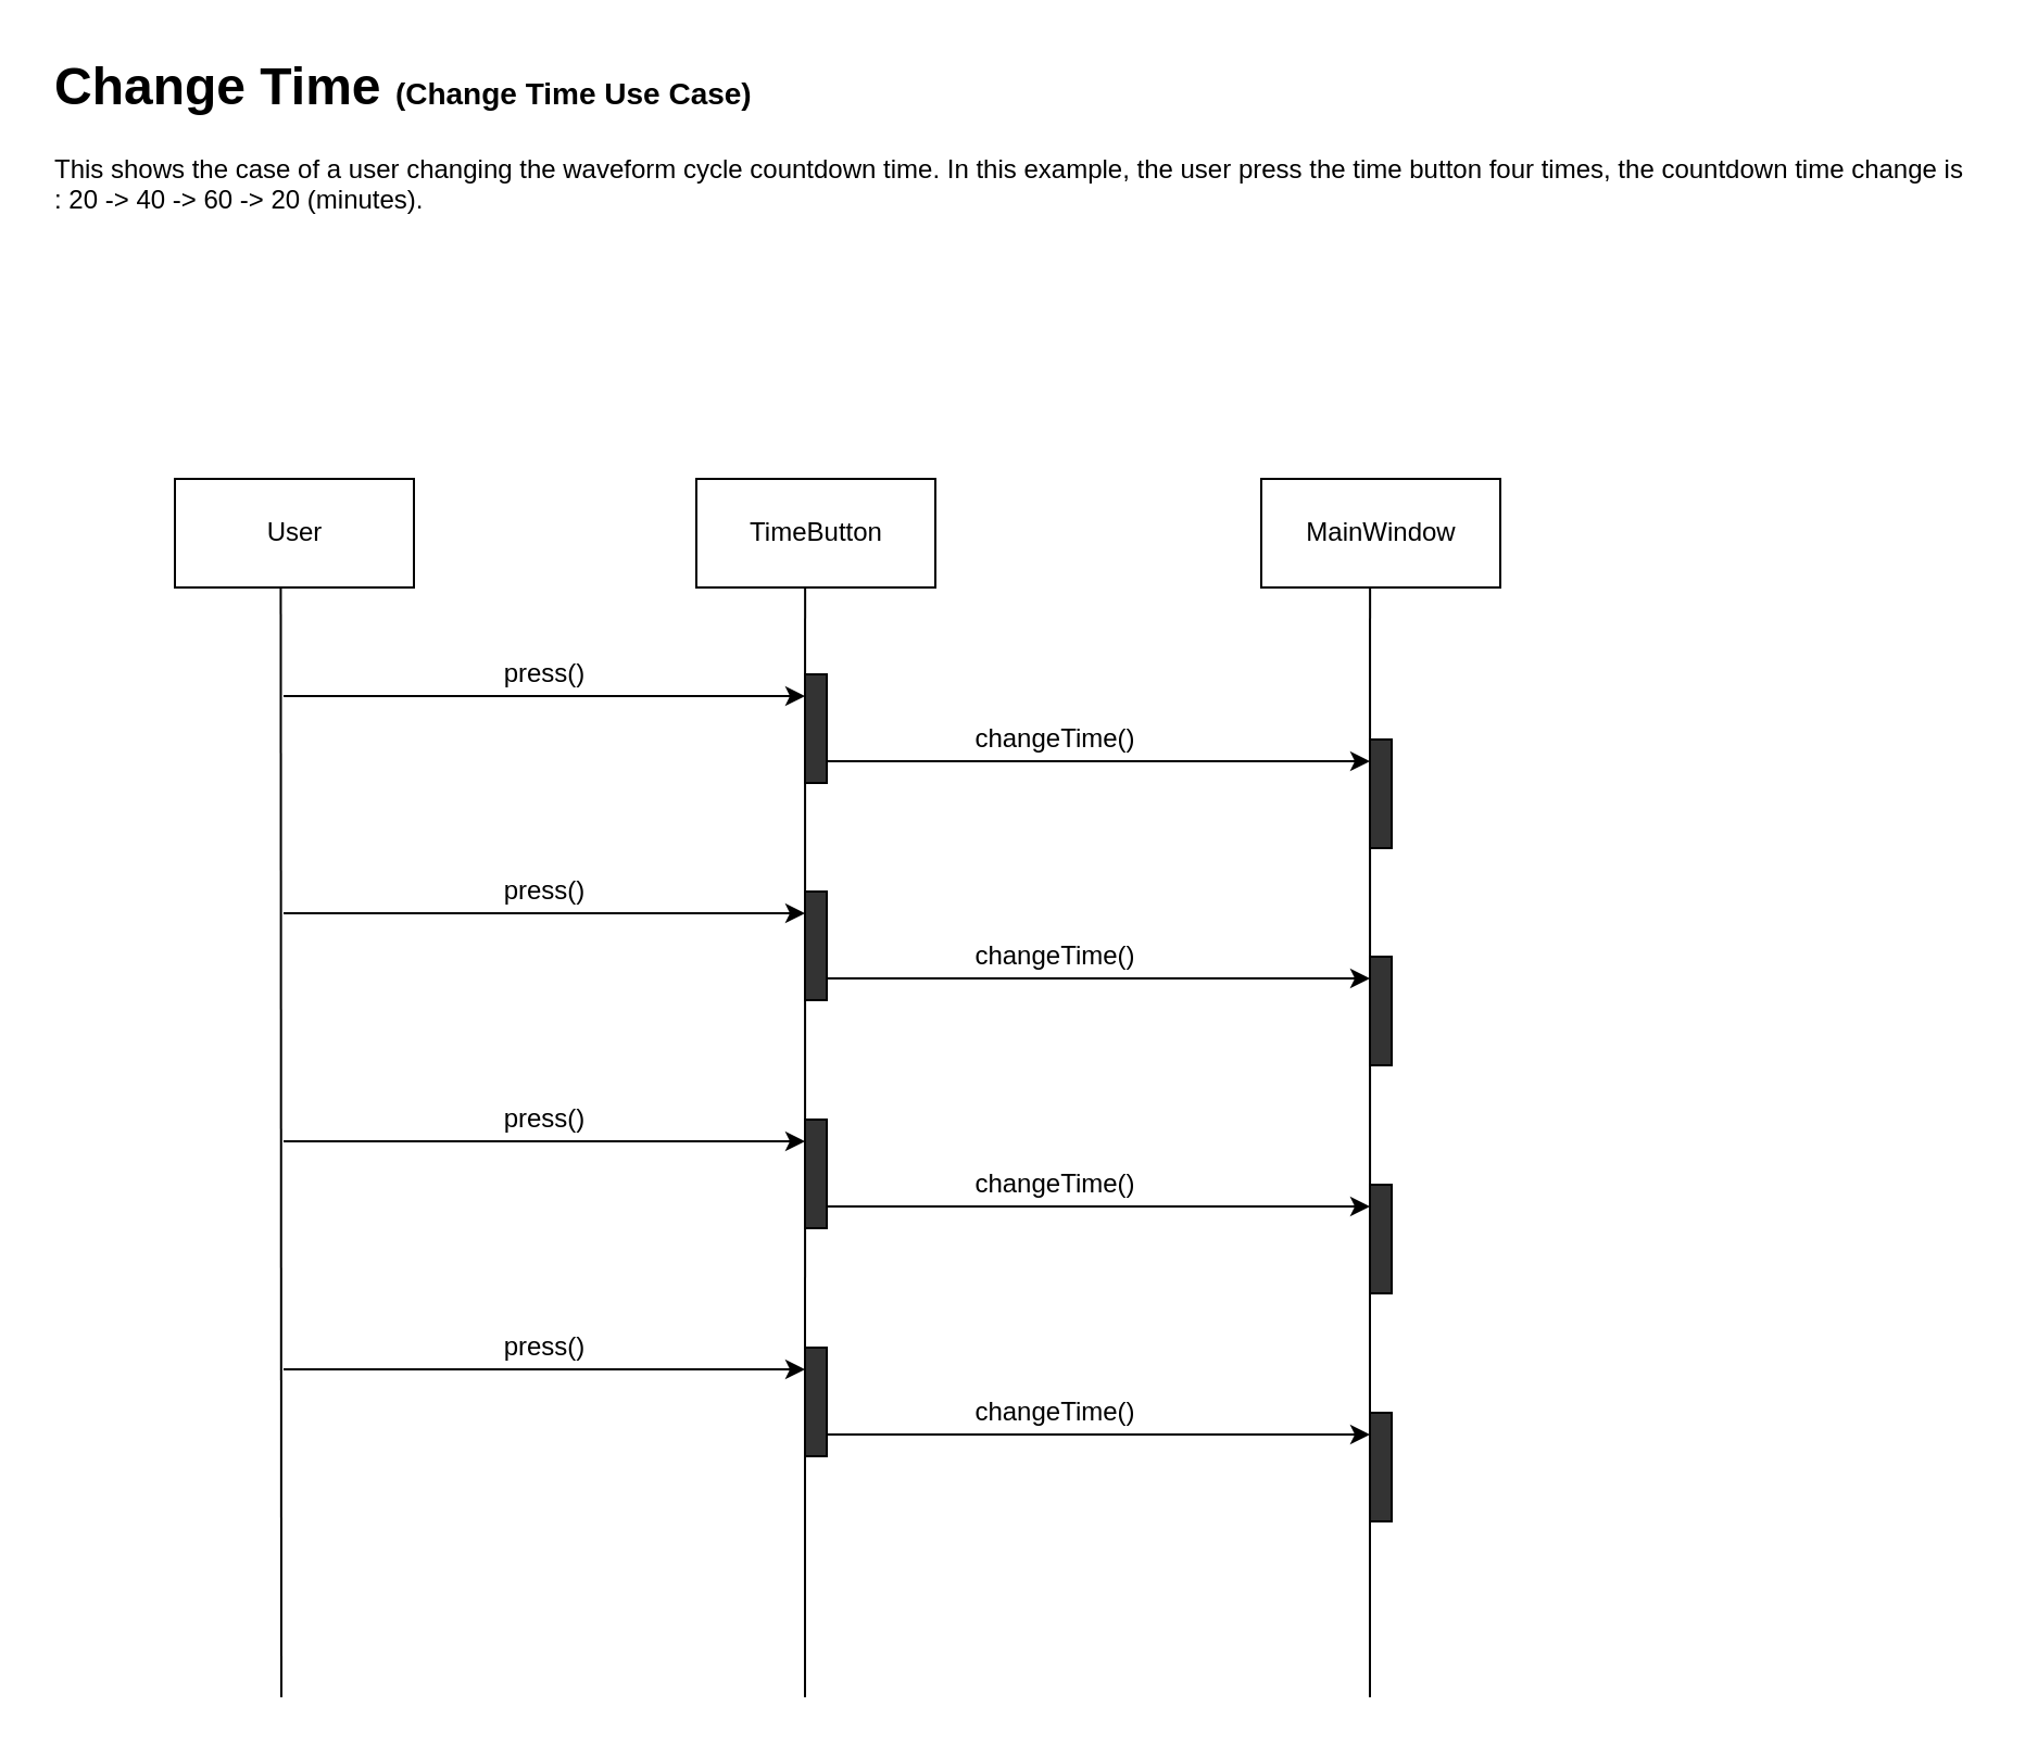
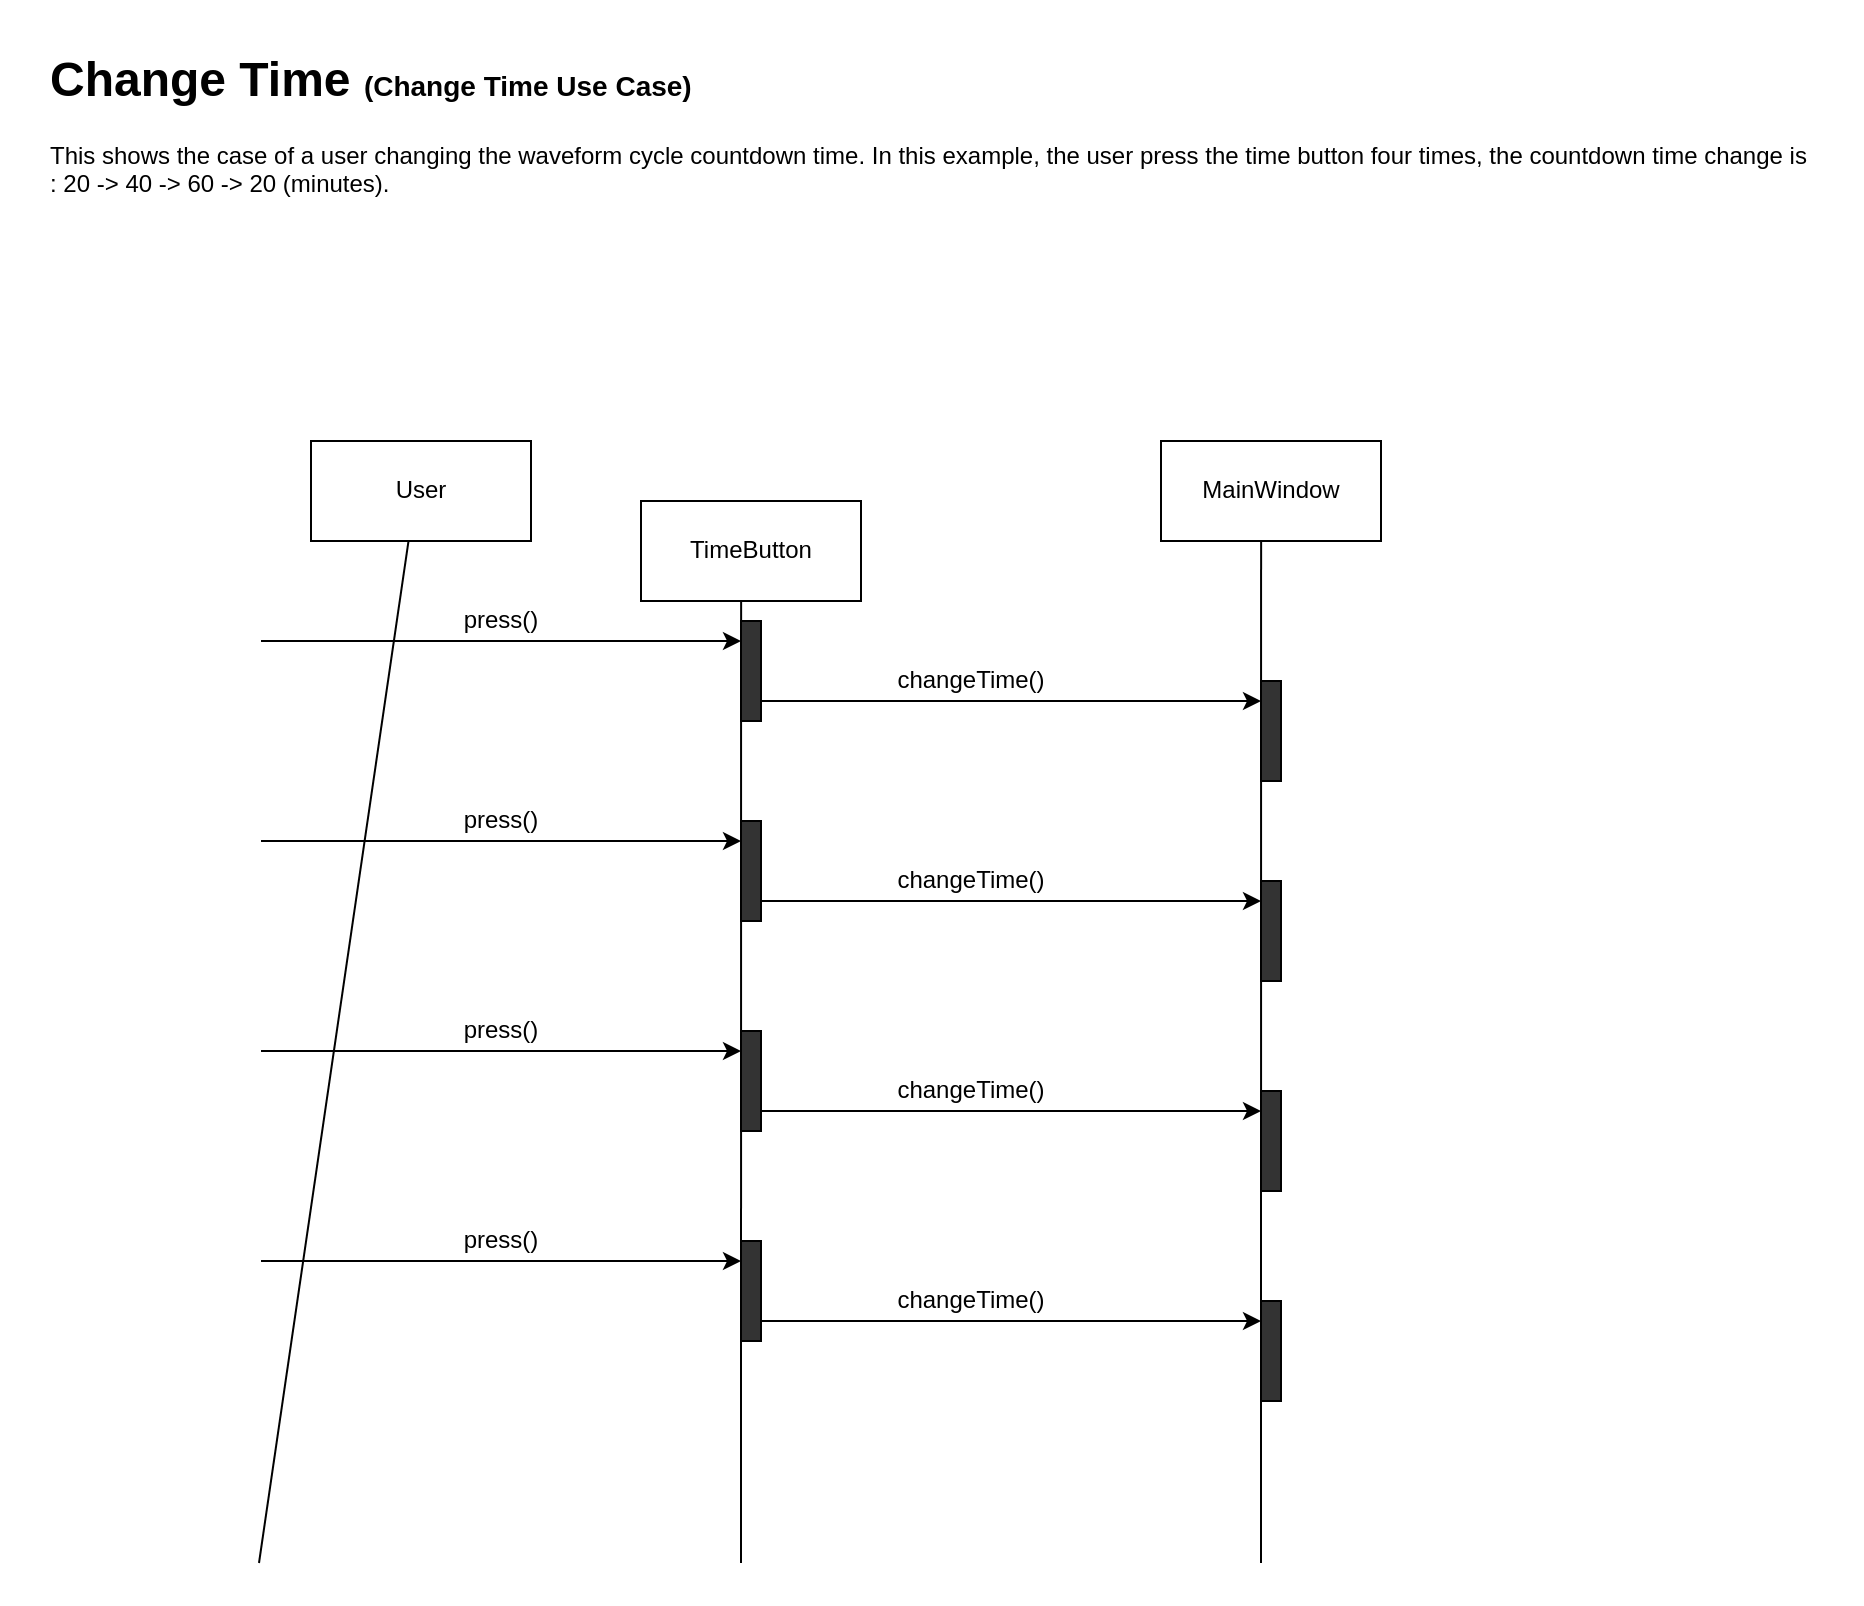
  <mxCell id="0" />
  <mxCell id="1" parent="0" />
- <mxCell id="2" value="User" style="html=1;" vertex="1" parent="1"><mxGeometry x="80" y="220" width="110" height="50" as="geometry" /></mxCell>
- <mxCell id="3" value="TimeButton" style="html=1;" vertex="1" parent="1"><mxGeometry x="320" y="220" width="110" height="50" as="geometry" /></mxCell>
+ <mxCell id="2" value="User" style="html=1;" vertex="1" parent="1"><mxGeometry x="155" y="220" width="110" height="50" as="geometry" /></mxCell>
+ <mxCell id="3" value="TimeButton" style="html=1;" vertex="1" parent="1"><mxGeometry x="320" y="250" width="110" height="50" as="geometry" /></mxCell>
  <mxCell id="4" value="MainWindow" style="html=1;" vertex="1" parent="1"><mxGeometry x="580" y="220" width="110" height="50" as="geometry" /></mxCell>
  <mxCell id="5" value="" style="endArrow=classic;html=1;rounded=0;" edge="1" parent="1"><mxGeometry width="50" height="50" relative="1" as="geometry"><mxPoint x="130" y="320" as="sourcePoint" /><mxPoint x="370" y="320" as="targetPoint" /></mxGeometry></mxCell>
  <mxCell id="6" value="" style="endArrow=none;html=1;rounded=0;entryX=0.443;entryY=1.003;entryDx=0;entryDy=0;entryPerimeter=0;" edge="1" parent="1" target="2"><mxGeometry width="50" height="50" relative="1" as="geometry"><mxPoint x="129" y="781" as="sourcePoint" /><mxPoint x="129" y="280" as="targetPoint" /></mxGeometry></mxCell>
  <mxCell id="7" value="" style="endArrow=none;html=1;rounded=0;entryX=0.455;entryY=1;entryDx=0;entryDy=0;entryPerimeter=0;" edge="1" parent="1" target="3"><mxGeometry width="50" height="50" relative="1" as="geometry"><mxPoint x="370" y="781" as="sourcePoint" /><mxPoint x="394.71" y="270" as="targetPoint" /></mxGeometry></mxCell>
  <mxCell id="8" value="press()" style="text;html=1;align=center;verticalAlign=middle;resizable=0;points=[];autosize=1;strokeColor=none;fillColor=none;" vertex="1" parent="1"><mxGeometry x="225" y="300" width="50" height="20" as="geometry" /></mxCell>
  <mxCell id="9" value="" style="endArrow=classic;html=1;rounded=0;" edge="1" parent="1"><mxGeometry width="50" height="50" relative="1" as="geometry"><mxPoint x="370" y="350" as="sourcePoint" /><mxPoint x="630" y="350" as="targetPoint" /></mxGeometry></mxCell>
  <mxCell id="10" value="" style="endArrow=none;html=1;rounded=0;entryX=0.455;entryY=1;entryDx=0;entryDy=0;entryPerimeter=0;" edge="1" parent="1"><mxGeometry width="50" height="50" relative="1" as="geometry"><mxPoint x="630" y="781" as="sourcePoint" /><mxPoint x="630.05" y="270" as="targetPoint" /></mxGeometry></mxCell>
  <mxCell id="11" value="changeTime()" style="text;html=1;align=center;verticalAlign=middle;resizable=0;points=[];autosize=1;strokeColor=none;fillColor=none;" vertex="1" parent="1"><mxGeometry x="440" y="330" width="90" height="20" as="geometry" /></mxCell>
  <mxCell id="12" value="" style="html=1;points=[];perimeter=orthogonalPerimeter;fillColor=#333333;" vertex="1" parent="1"><mxGeometry x="370" y="310" width="10" height="50" as="geometry" /></mxCell>
  <mxCell id="13" value="" style="html=1;points=[];perimeter=orthogonalPerimeter;fillColor=#333333;" vertex="1" parent="1"><mxGeometry x="630" y="340" width="10" height="50" as="geometry" /></mxCell>
  <mxCell id="14" value="" style="endArrow=classic;html=1;rounded=0;" edge="1" parent="1"><mxGeometry width="50" height="50" relative="1" as="geometry"><mxPoint x="130" y="420" as="sourcePoint" /><mxPoint x="370" y="420" as="targetPoint" /></mxGeometry></mxCell>
  <mxCell id="15" value="press()" style="text;html=1;align=center;verticalAlign=middle;resizable=0;points=[];autosize=1;strokeColor=none;fillColor=none;" vertex="1" parent="1"><mxGeometry x="225" y="400" width="50" height="20" as="geometry" /></mxCell>
  <mxCell id="16" value="" style="endArrow=classic;html=1;rounded=0;" edge="1" parent="1"><mxGeometry width="50" height="50" relative="1" as="geometry"><mxPoint x="370" y="450" as="sourcePoint" /><mxPoint x="630" y="450" as="targetPoint" /></mxGeometry></mxCell>
  <mxCell id="17" value="changeTime()" style="text;html=1;align=center;verticalAlign=middle;resizable=0;points=[];autosize=1;strokeColor=none;fillColor=none;" vertex="1" parent="1"><mxGeometry x="440" y="430" width="90" height="20" as="geometry" /></mxCell>
  <mxCell id="18" value="" style="html=1;points=[];perimeter=orthogonalPerimeter;fillColor=#333333;" vertex="1" parent="1"><mxGeometry x="370" y="410" width="10" height="50" as="geometry" /></mxCell>
  <mxCell id="19" value="" style="html=1;points=[];perimeter=orthogonalPerimeter;fillColor=#333333;" vertex="1" parent="1"><mxGeometry x="630" y="440" width="10" height="50" as="geometry" /></mxCell>
  <mxCell id="20" value="" style="endArrow=classic;html=1;rounded=0;" edge="1" parent="1"><mxGeometry width="50" height="50" relative="1" as="geometry"><mxPoint x="130" y="525" as="sourcePoint" /><mxPoint x="370" y="525" as="targetPoint" /></mxGeometry></mxCell>
  <mxCell id="21" value="press()" style="text;html=1;align=center;verticalAlign=middle;resizable=0;points=[];autosize=1;strokeColor=none;fillColor=none;" vertex="1" parent="1"><mxGeometry x="225" y="505" width="50" height="20" as="geometry" /></mxCell>
  <mxCell id="22" value="" style="endArrow=classic;html=1;rounded=0;" edge="1" parent="1"><mxGeometry width="50" height="50" relative="1" as="geometry"><mxPoint x="370" y="555" as="sourcePoint" /><mxPoint x="630" y="555" as="targetPoint" /></mxGeometry></mxCell>
  <mxCell id="23" value="changeTime()" style="text;html=1;align=center;verticalAlign=middle;resizable=0;points=[];autosize=1;strokeColor=none;fillColor=none;" vertex="1" parent="1"><mxGeometry x="440" y="535" width="90" height="20" as="geometry" /></mxCell>
  <mxCell id="24" value="" style="html=1;points=[];perimeter=orthogonalPerimeter;fillColor=#333333;" vertex="1" parent="1"><mxGeometry x="370" y="515" width="10" height="50" as="geometry" /></mxCell>
  <mxCell id="25" value="" style="html=1;points=[];perimeter=orthogonalPerimeter;fillColor=#333333;" vertex="1" parent="1"><mxGeometry x="630" y="545" width="10" height="50" as="geometry" /></mxCell>
  <mxCell id="26" value="&lt;h1&gt;Change Time &lt;font style=&quot;font-size: 14px&quot;&gt;(Change Time Use Case)&lt;/font&gt;&lt;/h1&gt;&lt;p&gt;This shows the case of a user changing the waveform cycle countdown time. In this example, the user press the time button four times, the countdown time change is : 20 -&amp;gt; 40 -&amp;gt; 60 -&amp;gt; 20 (minutes).&lt;/p&gt;" style="text;html=1;strokeColor=none;fillColor=none;spacing=5;spacingTop=-20;whiteSpace=wrap;overflow=hidden;rounded=0;" vertex="1" parent="1"><mxGeometry x="20" y="20" width="890" height="120" as="geometry" /></mxCell>
  <mxCell id="27" value="" style="endArrow=classic;html=1;rounded=0;" edge="1" parent="1"><mxGeometry width="50" height="50" relative="1" as="geometry"><mxPoint x="130" y="630" as="sourcePoint" /><mxPoint x="370" y="630" as="targetPoint" /></mxGeometry></mxCell>
  <mxCell id="28" value="press()" style="text;html=1;align=center;verticalAlign=middle;resizable=0;points=[];autosize=1;strokeColor=none;fillColor=none;" vertex="1" parent="1"><mxGeometry x="225" y="610" width="50" height="20" as="geometry" /></mxCell>
  <mxCell id="29" value="" style="endArrow=classic;html=1;rounded=0;" edge="1" parent="1"><mxGeometry width="50" height="50" relative="1" as="geometry"><mxPoint x="370" y="660" as="sourcePoint" /><mxPoint x="630" y="660" as="targetPoint" /></mxGeometry></mxCell>
  <mxCell id="30" value="changeTime()" style="text;html=1;align=center;verticalAlign=middle;resizable=0;points=[];autosize=1;strokeColor=none;fillColor=none;" vertex="1" parent="1"><mxGeometry x="440" y="640" width="90" height="20" as="geometry" /></mxCell>
  <mxCell id="31" value="" style="html=1;points=[];perimeter=orthogonalPerimeter;fillColor=#333333;" vertex="1" parent="1"><mxGeometry x="370" y="620" width="10" height="50" as="geometry" /></mxCell>
  <mxCell id="32" value="" style="html=1;points=[];perimeter=orthogonalPerimeter;fillColor=#333333;" vertex="1" parent="1"><mxGeometry x="630" y="650" width="10" height="50" as="geometry" /></mxCell>
